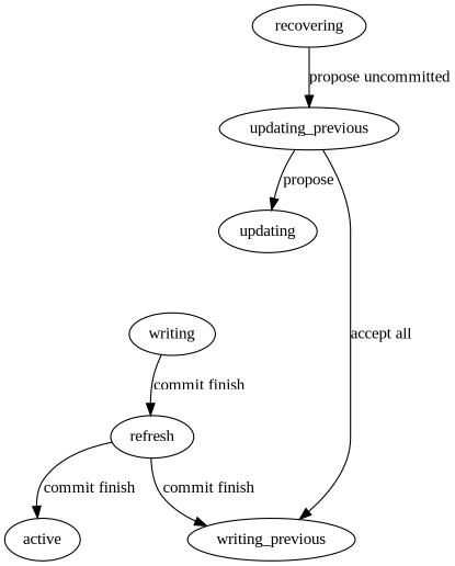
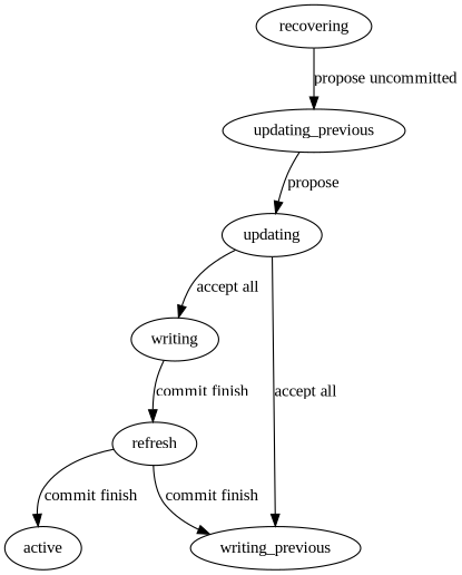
  digraph {
    fontname="Liberation Serif"
    node [fontname="Liberation Serif"]
    edge [fontname="Liberation Serif"]
    updating
    writing
    refresh
    active
    writing_previous
    recovering
    updating_previous
+   updating -> writing [label="accept all"]
    writing -> refresh [label="commit finish"]
    refresh -> active [label="commit finish"]
    refresh -> writing_previous [label="commit finish"]
    recovering -> updating_previous [label="propose uncommitted"]
    updating_previous -> updating [label=propose]
-   updating_previous -> writing_previous [label="accept all"]
+   updating -> writing_previous [label="accept all"]
  }
